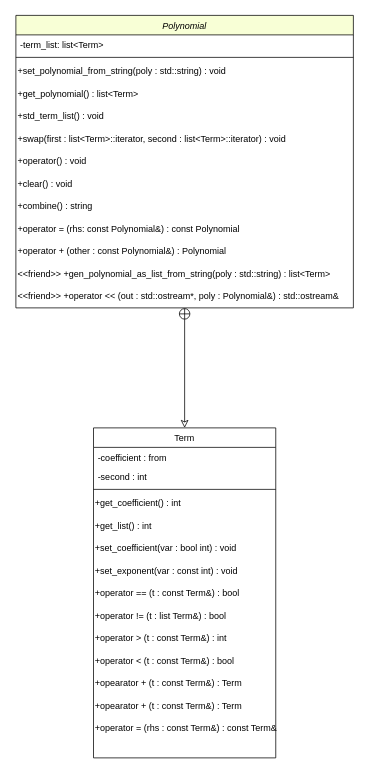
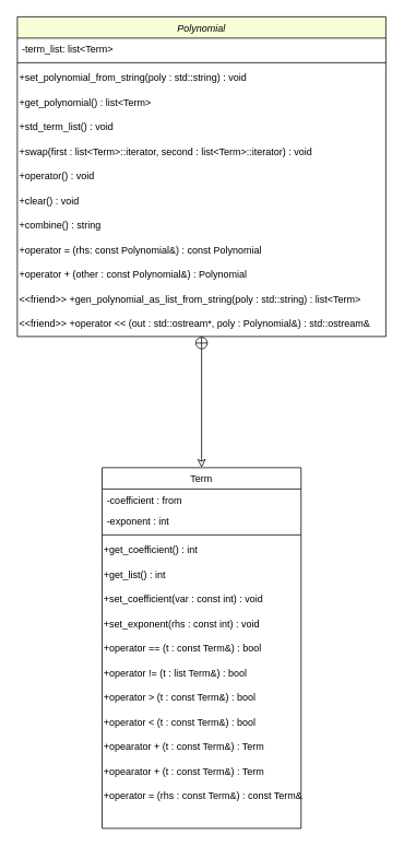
  <mxCell id="0" />
  <mxCell id="1" parent="0" />
  <mxCell id="2" value="Polynomial" style="swimlane;fontStyle=2;align=center;verticalAlign=top;childLayout=stackLayout;horizontal=1;startSize=26;horizontalStack=0;resizeParent=1;resizeLast=0;collapsible=1;marginBottom=0;rounded=0;shadow=0;strokeWidth=1;fillColor=#F8FFD6;strokeColor=#000000;" parent="1" vertex="1"><mxGeometry x="20.5" y="20" width="450" height="390" as="geometry"><mxRectangle x="230" y="140" width="160" height="26" as="alternateBounds" /></mxGeometry></mxCell>
  <mxCell id="3" value="-term_list: list&lt;Term&gt;" style="text;align=left;verticalAlign=top;spacingLeft=4;spacingRight=4;overflow=hidden;rotatable=0;points=[[0,0.5],[1,0.5]];portConstraint=eastwest;strokeColor=none;" parent="2" vertex="1"><mxGeometry y="26" width="450" height="26" as="geometry" /></mxCell>
  <mxCell id="4" value="" style="line;html=1;strokeWidth=1;align=left;verticalAlign=middle;spacingTop=-1;spacingLeft=3;spacingRight=3;rotatable=0;labelPosition=right;points=[];portConstraint=eastwest;" parent="2" vertex="1"><mxGeometry y="52" width="450" height="8" as="geometry" /></mxCell>
  <mxCell id="5" value="+set_polynomial_from_string(poly : std::string) : void" style="text;html=1;align=left;verticalAlign=middle;resizable=0;points=[];autosize=1;strokeColor=none;fillColor=none;" parent="2" vertex="1"><mxGeometry y="60" width="450" height="30" as="geometry" /></mxCell>
  <mxCell id="6" value="+get_polynomial() : list&amp;lt;Term&amp;gt;" style="text;html=1;align=left;verticalAlign=middle;resizable=0;points=[];autosize=1;strokeColor=none;fillColor=none;" parent="2" vertex="1"><mxGeometry y="90" width="450" height="30" as="geometry" /></mxCell>
  <mxCell id="7" value="+std_term_list() : void" style="text;html=1;align=left;verticalAlign=middle;resizable=0;points=[];autosize=1;strokeColor=none;fillColor=none;" parent="2" vertex="1"><mxGeometry y="120" width="450" height="30" as="geometry" /></mxCell>
  <mxCell id="8" value="+swap(first : list&amp;lt;Term&amp;gt;::iterator, second : list&amp;lt;Term&amp;gt;::iterator) : void" style="text;html=1;align=left;verticalAlign=middle;resizable=0;points=[];autosize=1;strokeColor=none;fillColor=none;" parent="2" vertex="1"><mxGeometry y="150" width="450" height="30" as="geometry" /></mxCell>
  <mxCell id="9" value="+operator() : void" style="text;html=1;align=left;verticalAlign=middle;resizable=0;points=[];autosize=1;strokeColor=none;fillColor=none;" parent="2" vertex="1"><mxGeometry y="180" width="450" height="30" as="geometry" /></mxCell>
  <mxCell id="10" value="+clear() : void" style="text;html=1;align=left;verticalAlign=middle;resizable=0;points=[];autosize=1;strokeColor=none;fillColor=none;" parent="2" vertex="1"><mxGeometry y="210" width="450" height="30" as="geometry" /></mxCell>
  <mxCell id="11" value="+combine() : string" style="text;html=1;align=left;verticalAlign=middle;resizable=0;points=[];autosize=1;strokeColor=none;fillColor=none;" parent="2" vertex="1"><mxGeometry y="240" width="450" height="30" as="geometry" /></mxCell>
  <mxCell id="12" value="+operator = (rhs: const Polynomial&amp;amp;) : const Polynomial" style="text;html=1;align=left;verticalAlign=middle;resizable=0;points=[];autosize=1;strokeColor=none;fillColor=none;" parent="2" vertex="1"><mxGeometry y="270" width="450" height="30" as="geometry" /></mxCell>
  <mxCell id="13" value="+operator + (other : const Polynomial&amp;amp;) : Polynomial" style="text;html=1;align=left;verticalAlign=middle;resizable=0;points=[];autosize=1;strokeColor=none;fillColor=none;" parent="2" vertex="1"><mxGeometry y="300" width="450" height="30" as="geometry" /></mxCell>
  <mxCell id="14" value="&amp;lt;&amp;lt;friend&amp;gt;&amp;gt; +gen_polynomial_as_list_from_string(poly : std::string) : list&amp;lt;Term&amp;gt;" style="text;html=1;align=left;verticalAlign=middle;resizable=0;points=[];autosize=1;strokeColor=none;fillColor=none;" parent="2" vertex="1"><mxGeometry y="330" width="450" height="30" as="geometry" /></mxCell>
  <mxCell id="15" value="&amp;lt;&amp;lt;friend&amp;gt;&amp;gt; +operator &amp;lt;&amp;lt; (out : std::ostream*, poly : Polynomial&amp;amp;) : std::ostream&amp;amp;" style="text;html=1;align=left;verticalAlign=middle;resizable=0;points=[];autosize=1;strokeColor=none;fillColor=none;" parent="2" vertex="1"><mxGeometry y="360" width="450" height="30" as="geometry" /></mxCell>
  <mxCell id="16" value="Term" style="swimlane;fontStyle=0;align=center;verticalAlign=top;childLayout=stackLayout;horizontal=1;startSize=26;horizontalStack=0;resizeParent=1;resizeLast=0;collapsible=1;marginBottom=0;rounded=0;shadow=0;strokeWidth=1;strokeColor=#000000;" parent="1" vertex="1"><mxGeometry x="124" y="570" width="243" height="440" as="geometry"><mxRectangle x="130" y="380" width="160" height="26" as="alternateBounds" /></mxGeometry></mxCell>
  <mxCell id="17" value="-coefficient : from" style="text;align=left;verticalAlign=top;spacingLeft=4;spacingRight=4;overflow=hidden;rotatable=0;points=[[0,0.5],[1,0.5]];portConstraint=eastwest;" parent="16" vertex="1"><mxGeometry y="26" width="243" height="26" as="geometry" /></mxCell>
- <mxCell id="18" value="-second : int" style="text;align=left;verticalAlign=top;spacingLeft=4;spacingRight=4;overflow=hidden;rotatable=0;points=[[0,0.5],[1,0.5]];portConstraint=eastwest;rounded=0;shadow=0;html=0;" parent="16" vertex="1"><mxGeometry y="52" width="243" height="26" as="geometry" /></mxCell>
+ <mxCell id="18" value="-exponent : int" style="text;align=left;verticalAlign=top;spacingLeft=4;spacingRight=4;overflow=hidden;rotatable=0;points=[[0,0.5],[1,0.5]];portConstraint=eastwest;rounded=0;shadow=0;html=0;" parent="16" vertex="1"><mxGeometry y="52" width="243" height="26" as="geometry" /></mxCell>
  <mxCell id="19" value="" style="line;html=1;strokeWidth=1;align=left;verticalAlign=middle;spacingTop=-1;spacingLeft=3;spacingRight=3;rotatable=0;labelPosition=right;points=[];portConstraint=eastwest;" parent="16" vertex="1"><mxGeometry y="78" width="243" height="8" as="geometry" /></mxCell>
  <mxCell id="20" value="+get_coefficient() : int" style="text;html=1;align=left;verticalAlign=middle;resizable=0;points=[];autosize=1;strokeColor=none;fillColor=none;" parent="16" vertex="1"><mxGeometry y="86" width="243" height="30" as="geometry" /></mxCell>
  <mxCell id="21" value="+get_list() : int" style="text;html=1;align=left;verticalAlign=middle;resizable=0;points=[];autosize=1;strokeColor=none;fillColor=none;" parent="16" vertex="1"><mxGeometry y="116" width="243" height="30" as="geometry" /></mxCell>
- <mxCell id="22" value="+set_coefficient(var : bool int) : void" style="text;html=1;align=left;verticalAlign=middle;resizable=0;points=[];autosize=1;strokeColor=none;fillColor=none;" parent="16" vertex="1"><mxGeometry y="146" width="243" height="30" as="geometry" /></mxCell>
- <mxCell id="23" value="+set_exponent(var : const int) : void" style="text;html=1;align=left;verticalAlign=middle;resizable=0;points=[];autosize=1;strokeColor=none;fillColor=none;" parent="16" vertex="1"><mxGeometry y="176" width="243" height="30" as="geometry" /></mxCell>
+ <mxCell id="22" value="+set_coefficient(var : const int) : void" style="text;html=1;align=left;verticalAlign=middle;resizable=0;points=[];autosize=1;strokeColor=none;fillColor=none;" parent="16" vertex="1"><mxGeometry y="146" width="243" height="30" as="geometry" /></mxCell>
+ <mxCell id="23" value="+set_exponent(rhs : const int) : void" style="text;html=1;align=left;verticalAlign=middle;resizable=0;points=[];autosize=1;strokeColor=none;fillColor=none;" parent="16" vertex="1"><mxGeometry y="176" width="243" height="30" as="geometry" /></mxCell>
  <mxCell id="24" value="+operator == (t : const Term&amp;amp;) : bool" style="text;html=1;align=left;verticalAlign=middle;resizable=0;points=[];autosize=1;strokeColor=none;fillColor=none;" parent="16" vertex="1"><mxGeometry y="206" width="243" height="30" as="geometry" /></mxCell>
  <mxCell id="25" value="+operator != (t : list Term&amp;amp;) : bool" style="text;html=1;align=left;verticalAlign=middle;resizable=0;points=[];autosize=1;strokeColor=none;fillColor=none;" parent="16" vertex="1"><mxGeometry y="236" width="243" height="30" as="geometry" /></mxCell>
- <mxCell id="26" value="+operator &amp;gt; (t : const Term&amp;amp;) : int" style="text;html=1;align=left;verticalAlign=middle;resizable=0;points=[];autosize=1;strokeColor=none;fillColor=none;" parent="16" vertex="1"><mxGeometry y="266" width="243" height="30" as="geometry" /></mxCell>
+ <mxCell id="26" value="+operator &amp;gt; (t : const Term&amp;amp;) : bool" style="text;html=1;align=left;verticalAlign=middle;resizable=0;points=[];autosize=1;strokeColor=none;fillColor=none;" parent="16" vertex="1"><mxGeometry y="266" width="243" height="30" as="geometry" /></mxCell>
  <mxCell id="27" value="+operator &amp;lt; (t : const Term&amp;amp;) : bool" style="text;html=1;align=left;verticalAlign=middle;resizable=0;points=[];autosize=1;strokeColor=none;fillColor=none;" parent="16" vertex="1"><mxGeometry y="296" width="243" height="30" as="geometry" /></mxCell>
  <mxCell id="28" value="+opearator + (t : const Term&amp;amp;) : Term" style="text;html=1;align=left;verticalAlign=middle;resizable=0;points=[];autosize=1;strokeColor=none;fillColor=none;" parent="16" vertex="1"><mxGeometry y="326" width="243" height="30" as="geometry" /></mxCell>
  <mxCell id="29" value="+opearator + (t : const Term&amp;amp;) : Term" style="text;html=1;align=left;verticalAlign=middle;resizable=0;points=[];autosize=1;strokeColor=none;fillColor=none;" parent="16" vertex="1"><mxGeometry y="356" width="243" height="30" as="geometry" /></mxCell>
  <mxCell id="30" value="+operator = (rhs : const Term&amp;amp;) : const Term&amp;amp;" style="text;html=1;align=left;verticalAlign=middle;resizable=0;points=[];autosize=1;strokeColor=none;fillColor=none;" parent="16" vertex="1"><mxGeometry y="386" width="243" height="30" as="geometry" /></mxCell>
  <mxCell id="31" value="" style="endArrow=classic;startArrow=circlePlus;endFill=0;startFill=0;endSize=8;html=1;rounded=0;entryX=0.5;entryY=0;entryDx=0;entryDy=0;exitX=0.5;exitY=1;exitDx=0;exitDy=0;" parent="1" source="2" target="16" edge="1"><mxGeometry width="160" relative="1" as="geometry"><mxPoint x="159" y="484" as="sourcePoint" /><mxPoint x="319" y="484" as="targetPoint" /></mxGeometry></mxCell>
